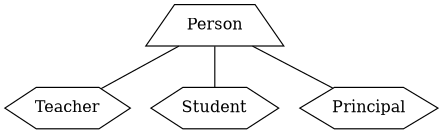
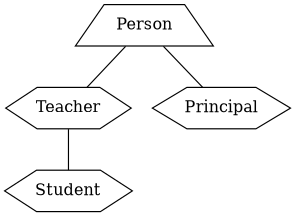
  graph {
    node [shape=hexagon]
    Teacher
    Person [shape=trapezium]
    Student
    Principal
    Person -- Teacher
-   Person -- Student
+   Teacher -- Student
    Person -- Principal
  }
